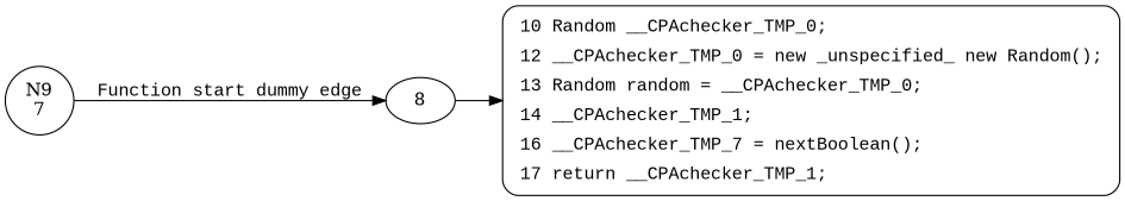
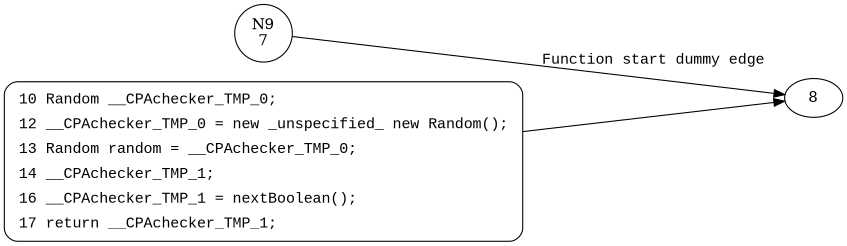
  digraph {
    rankdir=LR
    n1 [label="N9\n7" shape=circle]
    8
-   n3 [fillcolor=white fontname="Courier New" label=<<table border="0" cellborder="0" cellpadding="3" bgcolor="white"><tr><td align="right">10</td><td align="left">Random __CPAchecker_TMP_0;</td></tr><tr><td align="right">12</td><td align="left">__CPAchecker_TMP_0 = new _unspecified_ new Random();</td></tr><tr><td align="right">13</td><td align="left">Random random = __CPAchecker_TMP_0;</td></tr><tr><td align="right">14</td><td align="left">__CPAchecker_TMP_1;</td></tr><tr><td align="right">16</td><td align="left">__CPAchecker_TMP_7 = nextBoolean();</td></tr><tr><td align="right">17</td><td align="left">return __CPAchecker_TMP_1;</td></tr></table>> penwidth=1 shape=Mrecord style="filled,bold"]
+   n3 [fillcolor=white fontname="Courier New" label=<<table border="0" cellborder="0" cellpadding="3" bgcolor="white"><tr><td align="right">10</td><td align="left">Random __CPAchecker_TMP_0;</td></tr><tr><td align="right">12</td><td align="left">__CPAchecker_TMP_0 = new _unspecified_ new Random();</td></tr><tr><td align="right">13</td><td align="left">Random random = __CPAchecker_TMP_0;</td></tr><tr><td align="right">14</td><td align="left">__CPAchecker_TMP_1;</td></tr><tr><td align="right">16</td><td align="left">__CPAchecker_TMP_1 = nextBoolean();</td></tr><tr><td align="right">17</td><td align="left">return __CPAchecker_TMP_1;</td></tr></table>> penwidth=1 shape=Mrecord style="filled,bold"]
    n1 -> 8 [fontname="Courier New" label="Function start dummy edge"]
-   8 -> n3
+   n3 -> 8
  }
